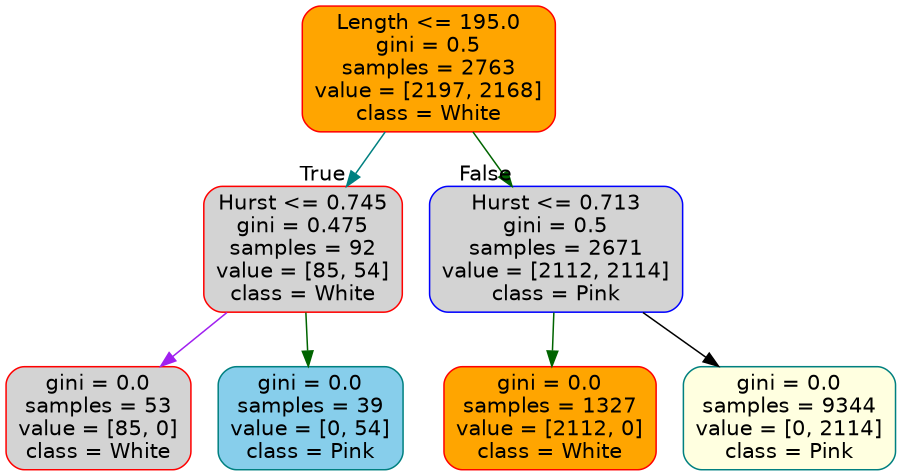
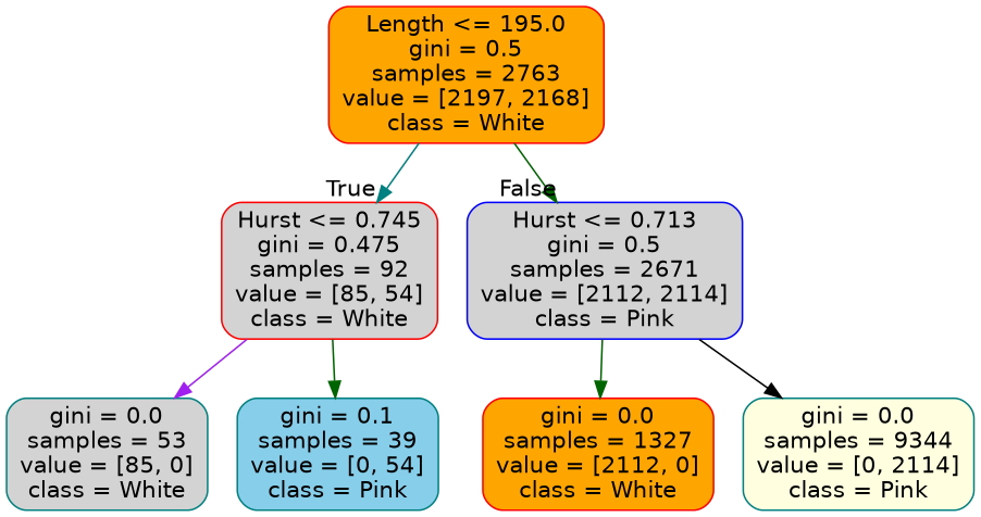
  digraph {
    node [color=red fillcolor=lightgrey fontname=helvetica shape=box style="filled, rounded"]
    edge [color=darkgreen fontname=helvetica]
    n1 [fillcolor=orange label="Length <= 195.0\ngini = 0.5\nsamples = 2763\nvalue = [2197, 2168]\nclass = White"]
    n2 [label="Hurst <= 0.745\ngini = 0.475\nsamples = 92\nvalue = [85, 54]\nclass = White"]
    n3 [color=blue label="Hurst <= 0.713\ngini = 0.5\nsamples = 2671\nvalue = [2112, 2114]\nclass = Pink"]
-   n4 [label="gini = 0.0\nsamples = 53\nvalue = [85, 0]\nclass = White"]
-   n5 [color=teal fillcolor=skyblue label="gini = 0.0\nsamples = 39\nvalue = [0, 54]\nclass = Pink"]
+   n4 [color=teal label="gini = 0.0\nsamples = 53\nvalue = [85, 0]\nclass = White"]
+   n5 [color=teal fillcolor=skyblue label="gini = 0.1\nsamples = 39\nvalue = [0, 54]\nclass = Pink"]
    n6 [fillcolor=orange label="gini = 0.0\nsamples = 1327\nvalue = [2112, 0]\nclass = White"]
    n7 [color=teal fillcolor=lightyellow label="gini = 0.0\nsamples = 9344\nvalue = [0, 2114]\nclass = Pink"]
    n1 -> n2 [color=teal headlabel=True labelangle=45 labeldistance=2.5]
    n1 -> n3 [headlabel=False labelangle=-45 labeldistance=2.5]
    n2 -> n4 [color=purple]
    n2 -> n5
    n3 -> n6
    n3 -> n7 [color=black]
  }
